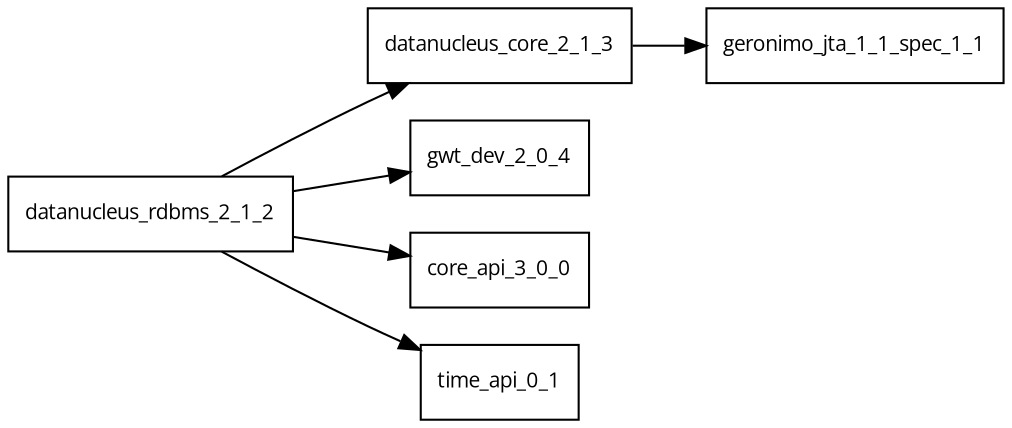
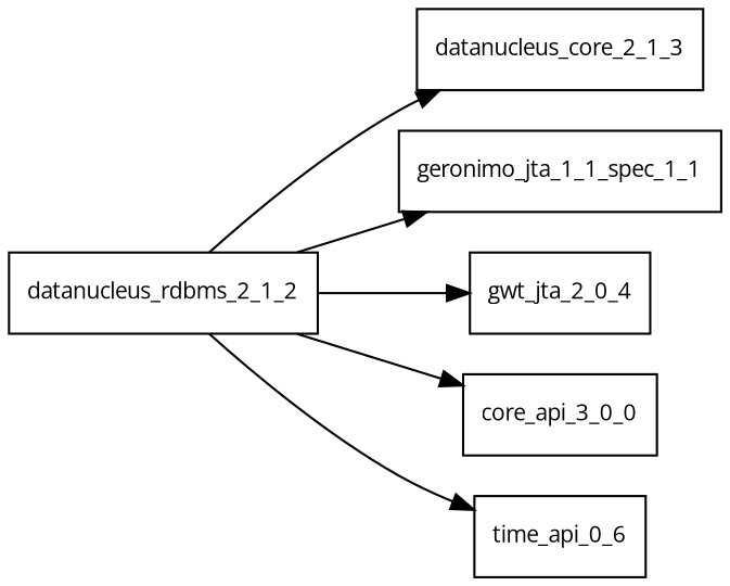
  digraph {
    fontname="Open Sans"
    rankdir=LR
    node [fontname="Open Sans" fontsize=10.0 shape=box]
    edge [fontname="Open Sans"]
    datanucleus_rdbms_2_1_2
    datanucleus_core_2_1_3
    geronimo_jta_1_1_spec_1_1
-   gwt_dev_2_0_4
+   gwt_dev_2_0_4 [label=gwt_jta_2_0_4]
    n5 [label=core_api_3_0_0]
-   time_api_0_6 [label=time_api_0_1]
+   time_api_0_6
    datanucleus_rdbms_2_1_2 -> datanucleus_core_2_1_3
-   datanucleus_core_2_1_3 -> geronimo_jta_1_1_spec_1_1
+   datanucleus_rdbms_2_1_2 -> geronimo_jta_1_1_spec_1_1
    datanucleus_rdbms_2_1_2 -> gwt_dev_2_0_4
    datanucleus_rdbms_2_1_2 -> n5
    datanucleus_rdbms_2_1_2 -> time_api_0_6
  }
